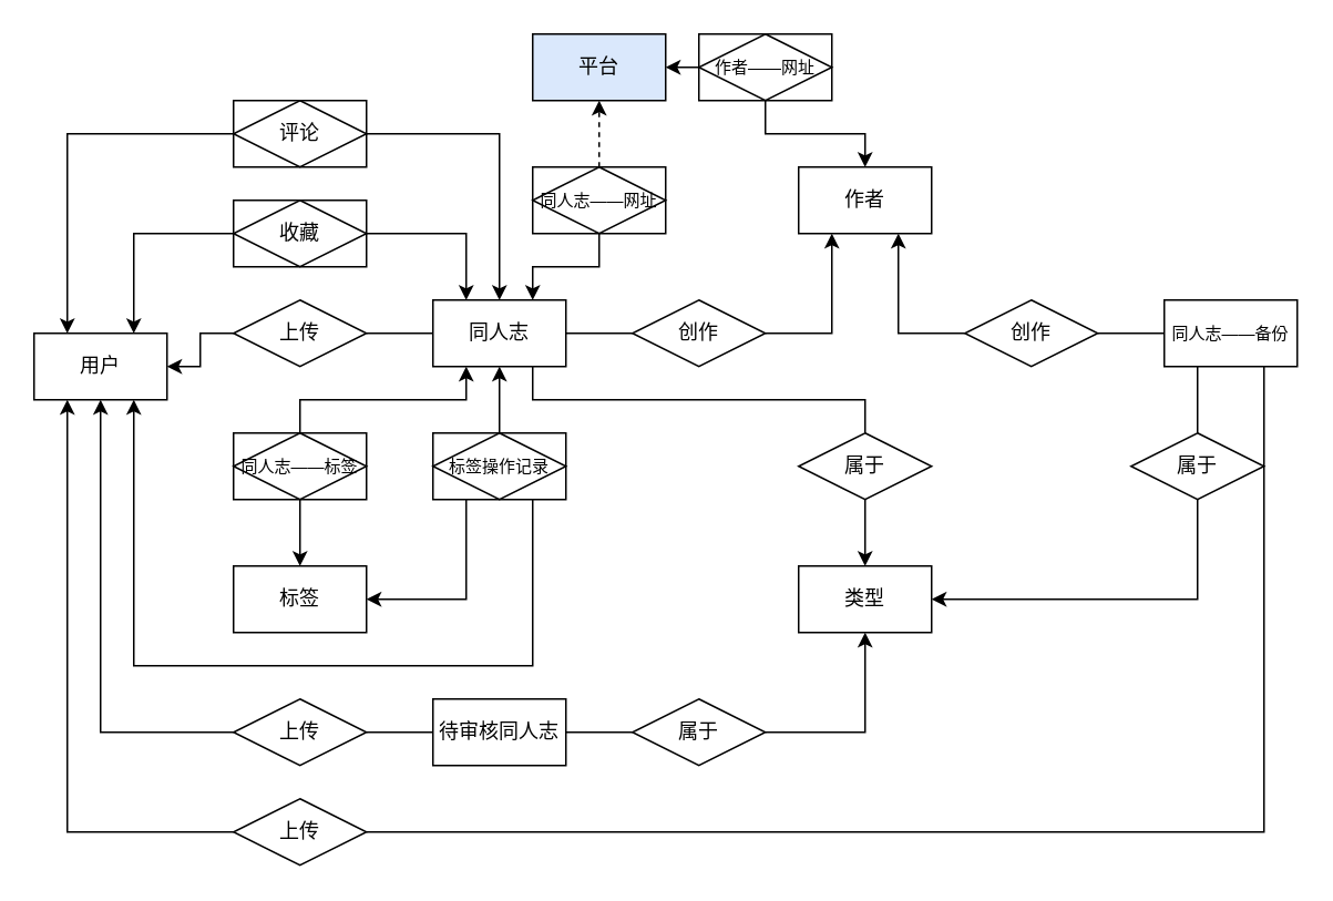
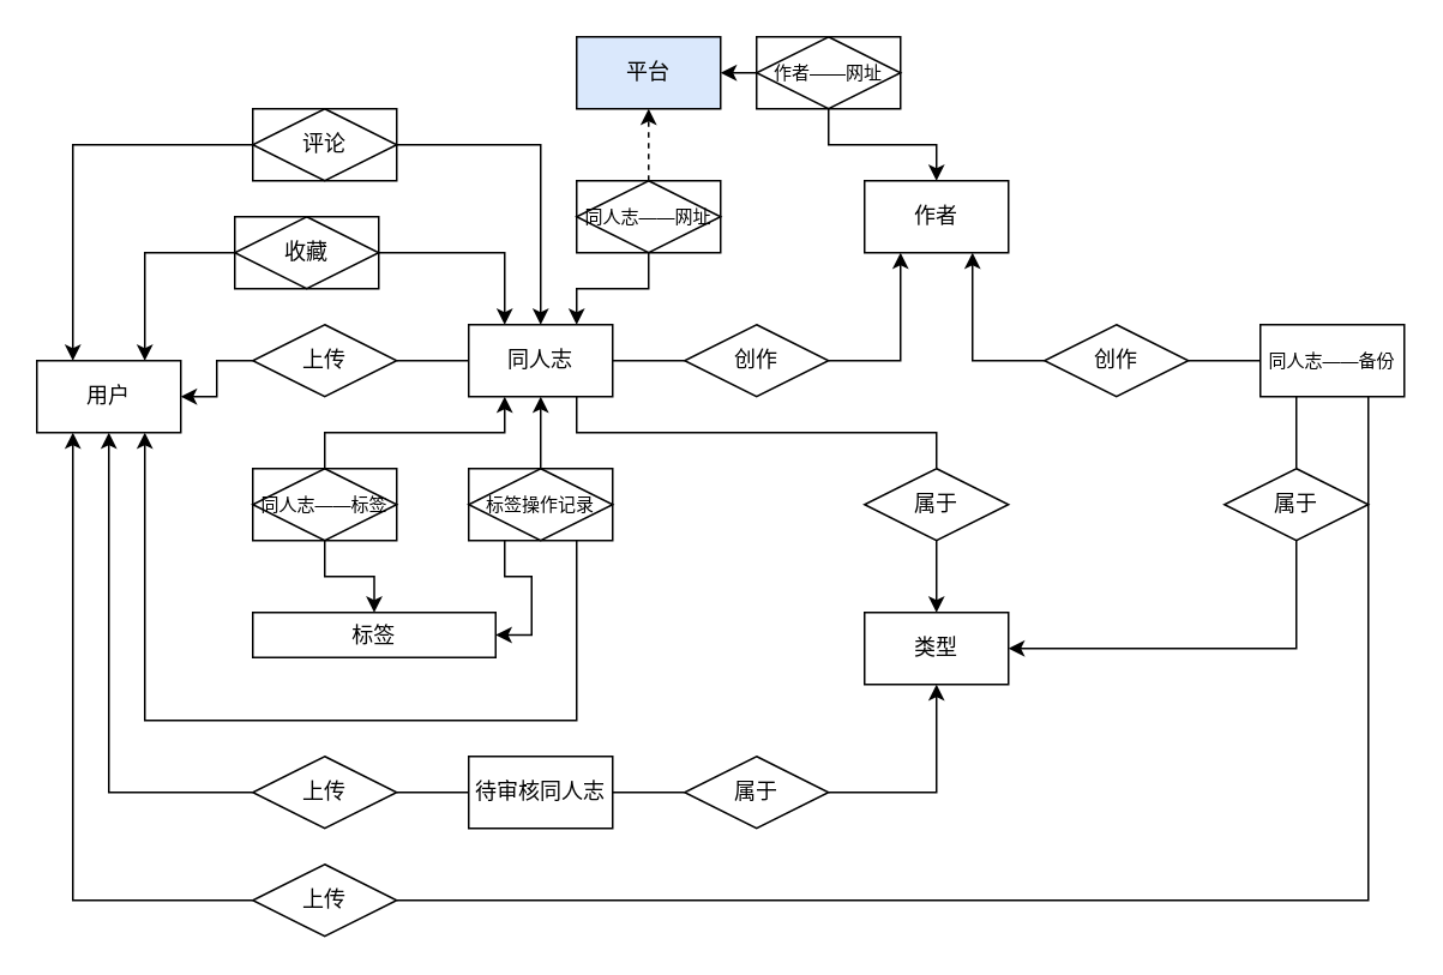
  <mxCell id="0" />
  <mxCell id="1" parent="0" />
  <mxCell id="2" style="edgeStyle=orthogonalEdgeStyle;rounded=0;orthogonalLoop=1;jettySize=auto;html=1;exitX=1;exitY=0.5;exitDx=0;exitDy=0;entryX=0;entryY=0.5;entryDx=0;entryDy=0;endArrow=none;endFill=0;" edge="1" parent="1" source="4" target="13"><mxGeometry relative="1" as="geometry" /></mxCell>
  <mxCell id="3" style="edgeStyle=orthogonalEdgeStyle;rounded=0;orthogonalLoop=1;jettySize=auto;html=1;exitX=0;exitY=0.5;exitDx=0;exitDy=0;entryX=1;entryY=0.5;entryDx=0;entryDy=0;endArrow=none;endFill=0;" edge="1" parent="1" source="4" target="7"><mxGeometry relative="1" as="geometry" /></mxCell>
  <mxCell id="4" value="同人志" style="rounded=0;whiteSpace=wrap;html=1;" vertex="1" parent="1"><mxGeometry x="260" y="180" width="80" height="40" as="geometry" /></mxCell>
  <mxCell id="5" value="用户" style="rounded=0;whiteSpace=wrap;html=1;" vertex="1" parent="1"><mxGeometry x="20" y="200" width="80" height="40" as="geometry" /></mxCell>
  <mxCell id="6" style="edgeStyle=orthogonalEdgeStyle;rounded=0;orthogonalLoop=1;jettySize=auto;html=1;exitX=0;exitY=0.5;exitDx=0;exitDy=0;entryX=1;entryY=0.5;entryDx=0;entryDy=0;" edge="1" parent="1" source="7" target="5"><mxGeometry relative="1" as="geometry" /></mxCell>
  <mxCell id="7" value="上传" style="rhombus;whiteSpace=wrap;html=1;" vertex="1" parent="1"><mxGeometry x="140" y="180" width="80" height="40" as="geometry" /></mxCell>
  <mxCell id="8" style="edgeStyle=orthogonalEdgeStyle;rounded=0;orthogonalLoop=1;jettySize=auto;html=1;exitX=0.5;exitY=0;exitDx=0;exitDy=0;entryX=0.75;entryY=1;entryDx=0;entryDy=0;endArrow=none;endFill=0;" edge="1" parent="1" source="10" target="4"><mxGeometry relative="1" as="geometry" /></mxCell>
  <mxCell id="9" style="edgeStyle=orthogonalEdgeStyle;rounded=0;orthogonalLoop=1;jettySize=auto;html=1;exitX=0.5;exitY=1;exitDx=0;exitDy=0;entryX=0.5;entryY=0;entryDx=0;entryDy=0;" edge="1" parent="1" source="10" target="11"><mxGeometry relative="1" as="geometry" /></mxCell>
  <mxCell id="10" value="属于" style="rhombus;whiteSpace=wrap;html=1;rounded=0;" vertex="1" parent="1"><mxGeometry x="480" y="260" width="80" height="40" as="geometry" /></mxCell>
  <mxCell id="11" value="类型" style="whiteSpace=wrap;html=1;rounded=0;" vertex="1" parent="1"><mxGeometry x="480" y="340" width="80" height="40" as="geometry" /></mxCell>
  <mxCell id="12" style="edgeStyle=orthogonalEdgeStyle;rounded=0;orthogonalLoop=1;jettySize=auto;html=1;exitX=1;exitY=0.5;exitDx=0;exitDy=0;entryX=0.25;entryY=1;entryDx=0;entryDy=0;" edge="1" parent="1" source="13" target="14"><mxGeometry relative="1" as="geometry" /></mxCell>
  <mxCell id="13" value="创作" style="rhombus;whiteSpace=wrap;html=1;rounded=0;" vertex="1" parent="1"><mxGeometry x="380" y="180" width="80" height="40" as="geometry" /></mxCell>
  <mxCell id="14" value="作者" style="whiteSpace=wrap;html=1;rounded=0;" vertex="1" parent="1"><mxGeometry x="480" y="100" width="80" height="40" as="geometry" /></mxCell>
- <mxCell id="15" value="标签" style="whiteSpace=wrap;html=1;rounded=0;" vertex="1" parent="1"><mxGeometry x="140" y="340" width="80" height="40" as="geometry" /></mxCell>
+ <mxCell id="15" value="标签" style="whiteSpace=wrap;html=1;rounded=0;" vertex="1" parent="1"><mxGeometry x="140" y="340" width="135" height="25" as="geometry" /></mxCell>
  <mxCell id="16" style="edgeStyle=orthogonalEdgeStyle;rounded=0;orthogonalLoop=1;jettySize=auto;html=1;exitX=0.5;exitY=1;exitDx=0;exitDy=0;entryX=0.5;entryY=0;entryDx=0;entryDy=0;" edge="1" parent="1" source="18" target="15"><mxGeometry relative="1" as="geometry" /></mxCell>
  <mxCell id="17" style="edgeStyle=orthogonalEdgeStyle;rounded=0;orthogonalLoop=1;jettySize=auto;html=1;exitX=0.5;exitY=0;exitDx=0;exitDy=0;entryX=0.25;entryY=1;entryDx=0;entryDy=0;" edge="1" parent="1" source="18" target="4"><mxGeometry relative="1" as="geometry" /></mxCell>
  <mxCell id="18" value="同人志——标签" style="shape=associativeEntity;whiteSpace=wrap;html=1;align=center;fontSize=10;" vertex="1" parent="1"><mxGeometry x="140" y="260" width="80" height="40" as="geometry" /></mxCell>
  <mxCell id="19" value="平台" style="whiteSpace=wrap;html=1;rounded=0;fillColor=#dae8fc;" vertex="1" parent="1"><mxGeometry x="320" y="20" width="80" height="40" as="geometry" /></mxCell>
  <mxCell id="20" style="rounded=0;orthogonalLoop=1;jettySize=auto;html=1;exitX=0.5;exitY=1;exitDx=0;exitDy=0;entryX=0.75;entryY=0;entryDx=0;entryDy=0;edgeStyle=orthogonalEdgeStyle;" edge="1" parent="1" source="22" target="4"><mxGeometry relative="1" as="geometry" /></mxCell>
  <mxCell id="21" style="edgeStyle=orthogonalEdgeStyle;rounded=0;orthogonalLoop=1;jettySize=auto;html=1;exitX=0.5;exitY=0;exitDx=0;exitDy=0;entryX=0.5;entryY=1;entryDx=0;entryDy=0;dashed=1;" edge="1" parent="1" source="22" target="19"><mxGeometry relative="1" as="geometry" /></mxCell>
  <mxCell id="22" value="同人志——网址" style="shape=associativeEntity;whiteSpace=wrap;html=1;align=center;fontSize=10;" vertex="1" parent="1"><mxGeometry x="320" y="100" width="80" height="40" as="geometry" /></mxCell>
  <mxCell id="23" style="edgeStyle=orthogonalEdgeStyle;rounded=0;orthogonalLoop=1;jettySize=auto;html=1;exitX=0;exitY=0.5;exitDx=0;exitDy=0;entryX=1;entryY=0.5;entryDx=0;entryDy=0;" edge="1" parent="1" source="25" target="19"><mxGeometry relative="1" as="geometry" /></mxCell>
  <mxCell id="24" style="edgeStyle=orthogonalEdgeStyle;rounded=0;orthogonalLoop=1;jettySize=auto;html=1;exitX=0.5;exitY=1;exitDx=0;exitDy=0;entryX=0.5;entryY=0;entryDx=0;entryDy=0;" edge="1" parent="1" source="25" target="14"><mxGeometry relative="1" as="geometry" /></mxCell>
  <mxCell id="25" value="作者——网址" style="shape=associativeEntity;whiteSpace=wrap;html=1;align=center;fontSize=10;" vertex="1" parent="1"><mxGeometry x="420" y="20" width="80" height="40" as="geometry" /></mxCell>
  <mxCell id="26" style="edgeStyle=orthogonalEdgeStyle;rounded=0;orthogonalLoop=1;jettySize=auto;html=1;exitX=1;exitY=0.5;exitDx=0;exitDy=0;entryX=0.5;entryY=0;entryDx=0;entryDy=0;" edge="1" parent="1" source="28" target="4"><mxGeometry relative="1" as="geometry" /></mxCell>
  <mxCell id="27" style="edgeStyle=orthogonalEdgeStyle;rounded=0;orthogonalLoop=1;jettySize=auto;html=1;exitX=0;exitY=0.5;exitDx=0;exitDy=0;entryX=0.25;entryY=0;entryDx=0;entryDy=0;" edge="1" parent="1" source="28" target="5"><mxGeometry relative="1" as="geometry" /></mxCell>
  <mxCell id="28" value="评论" style="shape=associativeEntity;whiteSpace=wrap;html=1;align=center;" vertex="1" parent="1"><mxGeometry x="140" y="60" width="80" height="40" as="geometry" /></mxCell>
  <mxCell id="29" style="edgeStyle=orthogonalEdgeStyle;rounded=0;orthogonalLoop=1;jettySize=auto;html=1;exitX=0.75;exitY=1;exitDx=0;exitDy=0;entryX=1;entryY=0.5;entryDx=0;entryDy=0;endArrow=none;endFill=0;" edge="1" parent="1" source="30" target="52"><mxGeometry relative="1" as="geometry" /></mxCell>
  <mxCell id="30" value="同人志——备份" style="rounded=0;whiteSpace=wrap;html=1;fontSize=10;" vertex="1" parent="1"><mxGeometry x="700" y="180" width="80" height="40" as="geometry" /></mxCell>
  <mxCell id="31" style="edgeStyle=orthogonalEdgeStyle;rounded=0;orthogonalLoop=1;jettySize=auto;html=1;exitX=1;exitY=0.5;exitDx=0;exitDy=0;entryX=0;entryY=0.5;entryDx=0;entryDy=0;endArrow=none;endFill=0;" edge="1" parent="1" source="33" target="30"><mxGeometry relative="1" as="geometry" /></mxCell>
  <mxCell id="32" style="edgeStyle=orthogonalEdgeStyle;rounded=0;orthogonalLoop=1;jettySize=auto;html=1;exitX=0;exitY=0.5;exitDx=0;exitDy=0;entryX=0.75;entryY=1;entryDx=0;entryDy=0;" edge="1" parent="1" source="33" target="14"><mxGeometry relative="1" as="geometry" /></mxCell>
  <mxCell id="33" value="创作" style="rhombus;whiteSpace=wrap;html=1;rounded=0;" vertex="1" parent="1"><mxGeometry x="580" y="180" width="80" height="40" as="geometry" /></mxCell>
  <mxCell id="34" style="edgeStyle=orthogonalEdgeStyle;rounded=0;orthogonalLoop=1;jettySize=auto;html=1;exitX=0.5;exitY=0;exitDx=0;exitDy=0;entryX=0.25;entryY=1;entryDx=0;entryDy=0;endArrow=none;endFill=0;" edge="1" parent="1" source="36" target="30"><mxGeometry relative="1" as="geometry" /></mxCell>
  <mxCell id="35" style="edgeStyle=orthogonalEdgeStyle;rounded=0;orthogonalLoop=1;jettySize=auto;html=1;exitX=0.5;exitY=1;exitDx=0;exitDy=0;entryX=1;entryY=0.5;entryDx=0;entryDy=0;" edge="1" parent="1" source="36" target="11"><mxGeometry relative="1" as="geometry" /></mxCell>
  <mxCell id="36" value="属于" style="rhombus;whiteSpace=wrap;html=1;rounded=0;" vertex="1" parent="1"><mxGeometry x="680" y="260" width="80" height="40" as="geometry" /></mxCell>
  <mxCell id="37" style="edgeStyle=orthogonalEdgeStyle;rounded=0;orthogonalLoop=1;jettySize=auto;html=1;exitX=0;exitY=0.5;exitDx=0;exitDy=0;entryX=1;entryY=0.5;entryDx=0;entryDy=0;endArrow=none;endFill=0;" edge="1" parent="1" source="39" target="41"><mxGeometry relative="1" as="geometry" /></mxCell>
  <mxCell id="38" style="edgeStyle=orthogonalEdgeStyle;rounded=0;orthogonalLoop=1;jettySize=auto;html=1;exitX=1;exitY=0.5;exitDx=0;exitDy=0;entryX=0;entryY=0.5;entryDx=0;entryDy=0;endArrow=none;endFill=0;" edge="1" parent="1" source="39" target="43"><mxGeometry relative="1" as="geometry" /></mxCell>
  <mxCell id="39" value="待审核同人志" style="rounded=0;whiteSpace=wrap;html=1;" vertex="1" parent="1"><mxGeometry x="260" y="420" width="80" height="40" as="geometry" /></mxCell>
  <mxCell id="40" style="edgeStyle=orthogonalEdgeStyle;rounded=0;orthogonalLoop=1;jettySize=auto;html=1;exitX=0;exitY=0.5;exitDx=0;exitDy=0;entryX=0.5;entryY=1;entryDx=0;entryDy=0;" edge="1" parent="1" source="41" target="5"><mxGeometry relative="1" as="geometry"><mxPoint x="90" y="440" as="targetPoint" /></mxGeometry></mxCell>
  <mxCell id="41" value="上传" style="rhombus;whiteSpace=wrap;html=1;" vertex="1" parent="1"><mxGeometry x="140" y="420" width="80" height="40" as="geometry" /></mxCell>
  <mxCell id="42" style="edgeStyle=orthogonalEdgeStyle;rounded=0;orthogonalLoop=1;jettySize=auto;html=1;exitX=1;exitY=0.5;exitDx=0;exitDy=0;entryX=0.5;entryY=1;entryDx=0;entryDy=0;" edge="1" parent="1" source="43" target="11"><mxGeometry relative="1" as="geometry" /></mxCell>
  <mxCell id="43" value="属于" style="rhombus;whiteSpace=wrap;html=1;rounded=0;" vertex="1" parent="1"><mxGeometry x="380" y="420" width="80" height="40" as="geometry" /></mxCell>
  <mxCell id="44" style="edgeStyle=orthogonalEdgeStyle;rounded=0;orthogonalLoop=1;jettySize=auto;html=1;exitX=0.5;exitY=0;exitDx=0;exitDy=0;entryX=0.5;entryY=1;entryDx=0;entryDy=0;" edge="1" parent="1" source="47" target="4"><mxGeometry relative="1" as="geometry" /></mxCell>
  <mxCell id="45" style="edgeStyle=orthogonalEdgeStyle;rounded=0;orthogonalLoop=1;jettySize=auto;html=1;exitX=0.25;exitY=1;exitDx=0;exitDy=0;entryX=1;entryY=0.5;entryDx=0;entryDy=0;" edge="1" parent="1" source="47" target="15"><mxGeometry relative="1" as="geometry" /></mxCell>
  <mxCell id="46" style="edgeStyle=orthogonalEdgeStyle;rounded=0;orthogonalLoop=1;jettySize=auto;html=1;exitX=0.75;exitY=1;exitDx=0;exitDy=0;entryX=0.75;entryY=1;entryDx=0;entryDy=0;" edge="1" parent="1" source="47" target="5"><mxGeometry relative="1" as="geometry"><Array as="points"><mxPoint x="320" y="400" /><mxPoint x="80" y="400" /></Array></mxGeometry></mxCell>
  <mxCell id="47" value="标签操作记录" style="shape=associativeEntity;whiteSpace=wrap;html=1;align=center;fontSize=10;" vertex="1" parent="1"><mxGeometry x="260" y="260" width="80" height="40" as="geometry" /></mxCell>
  <mxCell id="48" style="edgeStyle=orthogonalEdgeStyle;rounded=0;orthogonalLoop=1;jettySize=auto;html=1;exitX=0;exitY=0.5;exitDx=0;exitDy=0;entryX=0.75;entryY=0;entryDx=0;entryDy=0;" edge="1" parent="1" source="50" target="5"><mxGeometry relative="1" as="geometry" /></mxCell>
  <mxCell id="49" style="edgeStyle=orthogonalEdgeStyle;rounded=0;orthogonalLoop=1;jettySize=auto;html=1;exitX=1;exitY=0.5;exitDx=0;exitDy=0;entryX=0.25;entryY=0;entryDx=0;entryDy=0;" edge="1" parent="1" source="50" target="4"><mxGeometry relative="1" as="geometry" /></mxCell>
- <mxCell id="50" value="收藏" style="shape=associativeEntity;whiteSpace=wrap;html=1;align=center;" vertex="1" parent="1"><mxGeometry x="140" y="120" width="80" height="40" as="geometry" /></mxCell>
+ <mxCell id="50" value="收藏" style="shape=associativeEntity;whiteSpace=wrap;html=1;align=center;" vertex="1" parent="1"><mxGeometry x="130" y="120" width="80" height="40" as="geometry" /></mxCell>
  <mxCell id="51" style="edgeStyle=orthogonalEdgeStyle;rounded=0;orthogonalLoop=1;jettySize=auto;html=1;exitX=0;exitY=0.5;exitDx=0;exitDy=0;entryX=0.25;entryY=1;entryDx=0;entryDy=0;" edge="1" parent="1" source="52" target="5"><mxGeometry relative="1" as="geometry" /></mxCell>
  <mxCell id="52" value="上传" style="rhombus;whiteSpace=wrap;html=1;" vertex="1" parent="1"><mxGeometry x="140" y="480" width="80" height="40" as="geometry" /></mxCell>
